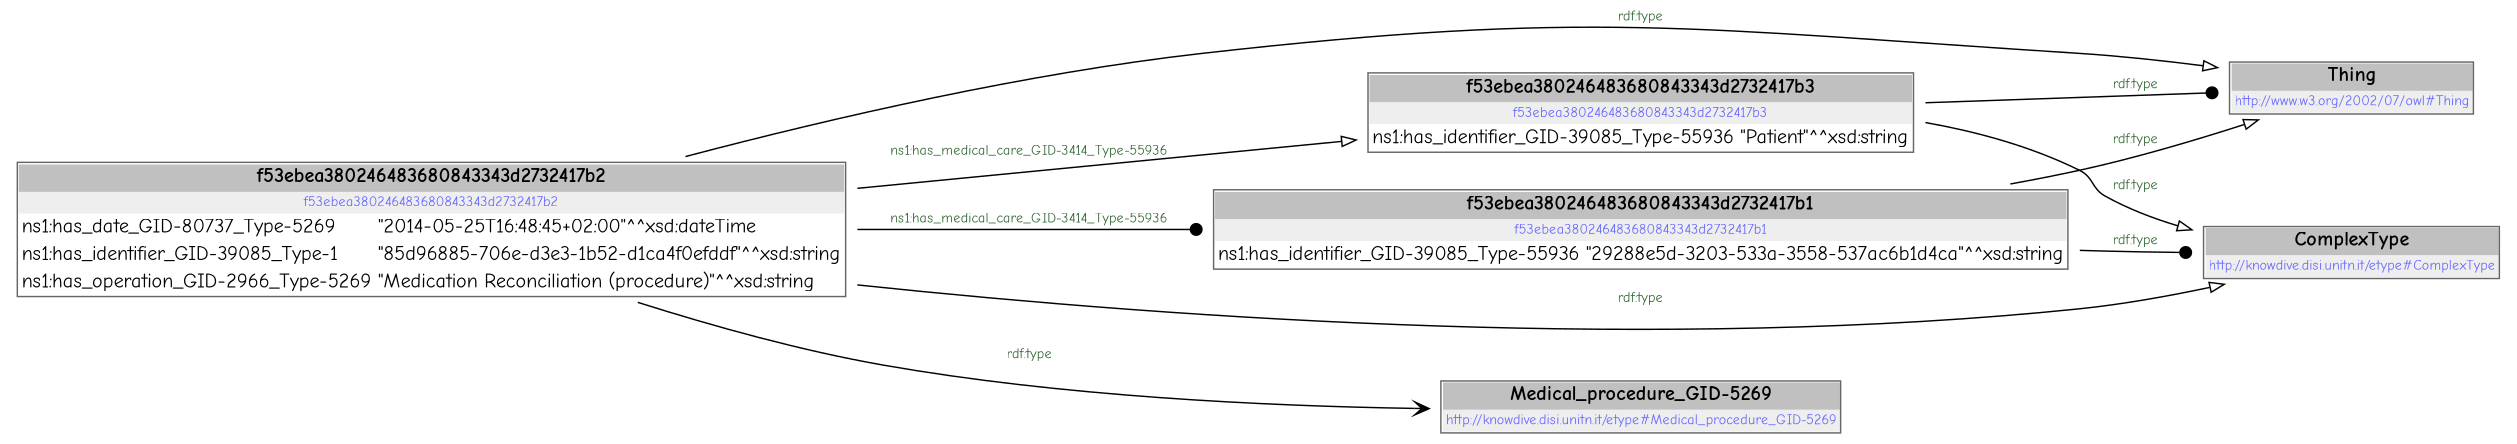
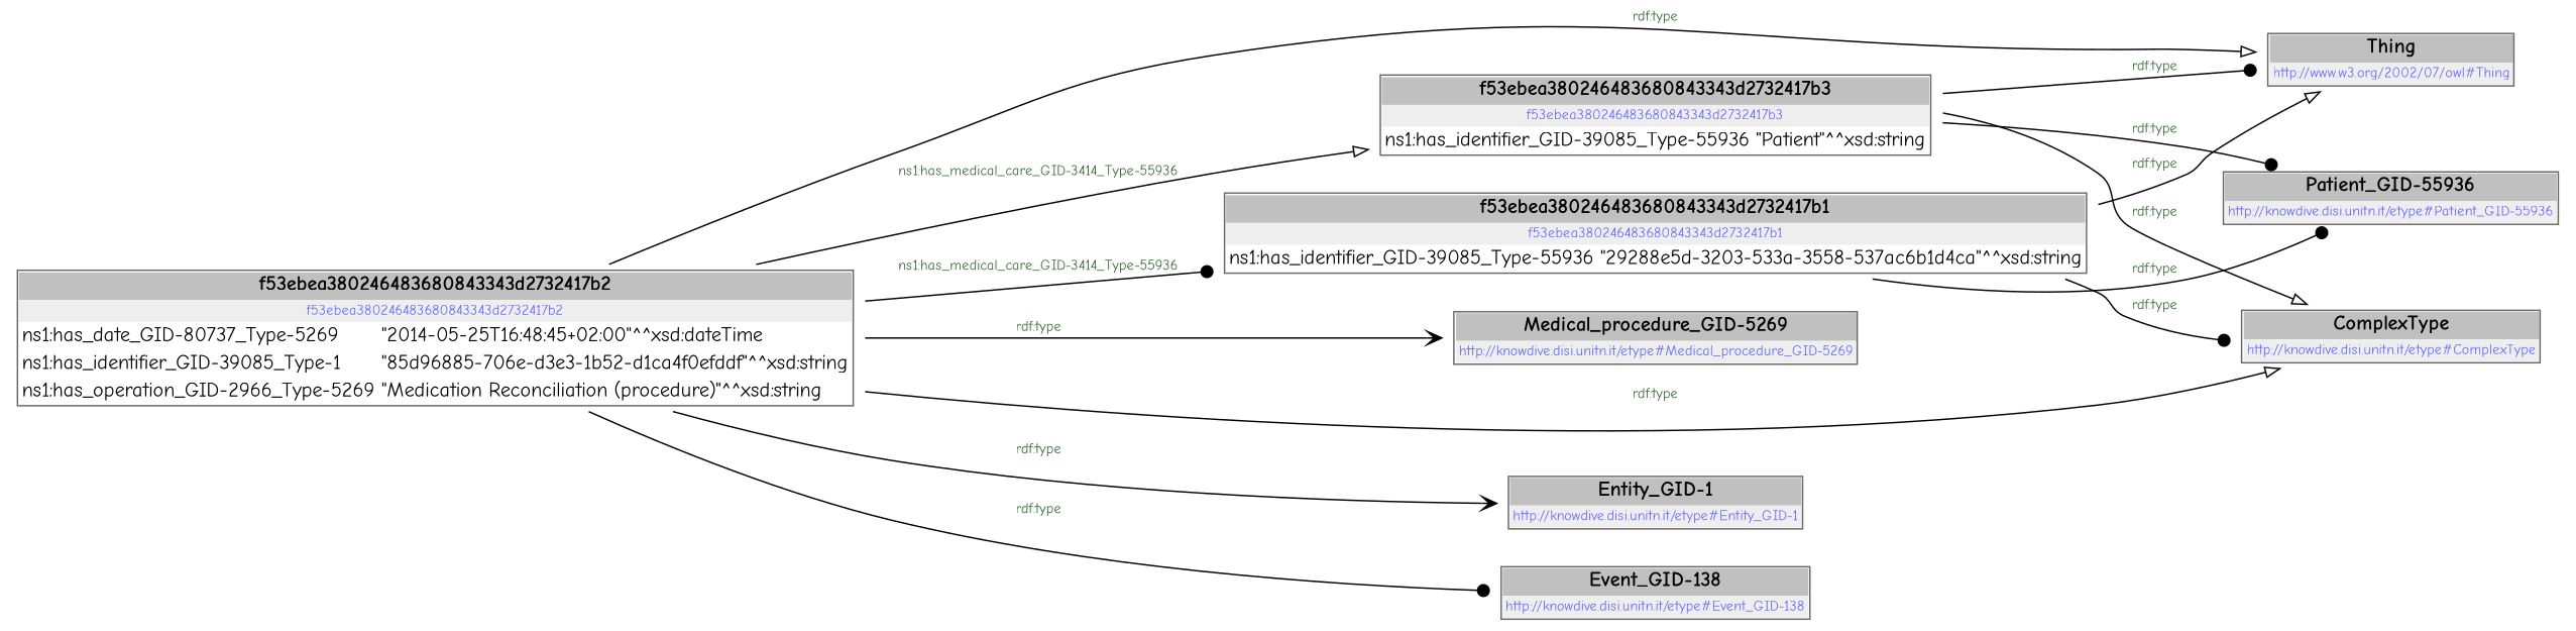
  digraph {
    fontname="Comic Neue"
    rankdir=LR
    node [color=black fontname="Comic Neue" shape=none]
    edge [arrowhead=dot color=BLACK fontname="Comic Neue"]
    n1 [label=< <table color='#666666' cellborder='0' cellspacing='0' border='1'><tr><td colspan='2' bgcolor='grey'><B>f53ebea380246483680843343d2732417b3</B></td></tr><tr><td href='f53ebea380246483680843343d2732417b3' bgcolor='#eeeeee' colspan='2'><font point-size='10' color='#6666ff'>f53ebea380246483680843343d2732417b3</font></td></tr><tr><td align='left'>ns1:has_identifier_GID-39085_Type-55936</td><td align='left'>&quot;Patient&quot;^^xsd:string</td></tr></table> >]
    n2 [label=< <table color='#666666' cellborder='0' cellspacing='0' border='1'><tr><td colspan='2' bgcolor='grey'><B>Thing</B></td></tr><tr><td href='http://www.w3.org/2002/07/owl#Thing' bgcolor='#eeeeee' colspan='2'><font point-size='10' color='#6666ff'>http://www.w3.org/2002/07/owl#Thing</font></td></tr></table> >]
    n3 [label=< <table color='#666666' cellborder='0' cellspacing='0' border='1'><tr><td colspan='2' bgcolor='grey'><B>ComplexType</B></td></tr><tr><td href='http://knowdive.disi.unitn.it/etype#ComplexType' bgcolor='#eeeeee' colspan='2'><font point-size='10' color='#6666ff'>http://knowdive.disi.unitn.it/etype#ComplexType</font></td></tr></table> >]
+   n4 [label=< <table color='#666666' cellborder='0' cellspacing='0' border='1'><tr><td colspan='2' bgcolor='grey'><B>Patient_GID-55936</B></td></tr><tr><td href='http://knowdive.disi.unitn.it/etype#Patient_GID-55936' bgcolor='#eeeeee' colspan='2'><font point-size='10' color='#6666ff'>http://knowdive.disi.unitn.it/etype#Patient_GID-55936</font></td></tr></table> >]
    n5 [label=< <table color='#666666' cellborder='0' cellspacing='0' border='1'><tr><td colspan='2' bgcolor='grey'><B>f53ebea380246483680843343d2732417b2</B></td></tr><tr><td href='f53ebea380246483680843343d2732417b2' bgcolor='#eeeeee' colspan='2'><font point-size='10' color='#6666ff'>f53ebea380246483680843343d2732417b2</font></td></tr><tr><td align='left'>ns1:has_date_GID-80737_Type-5269</td><td align='left'>&quot;2014-05-25T16:48:45+02:00&quot;^^xsd:dateTime</td></tr><tr><td align='left'>ns1:has_identifier_GID-39085_Type-1</td><td align='left'>&quot;85d96885-706e-d3e3-1b52-d1ca4f0efddf&quot;^^xsd:string</td></tr><tr><td align='left'>ns1:has_operation_GID-2966_Type-5269</td><td align='left'>&quot;Medication Reconciliation (procedure)&quot;^^xsd:string</td></tr></table> >]
    n6 [label=< <table color='#666666' cellborder='0' cellspacing='0' border='1'><tr><td colspan='2' bgcolor='grey'><B>Medical_procedure_GID-5269</B></td></tr><tr><td href='http://knowdive.disi.unitn.it/etype#Medical_procedure_GID-5269' bgcolor='#eeeeee' colspan='2'><font point-size='10' color='#6666ff'>http://knowdive.disi.unitn.it/etype#Medical_procedure_GID-5269</font></td></tr></table> >]
    n7 [label=< <table color='#666666' cellborder='0' cellspacing='0' border='1'><tr><td colspan='2' bgcolor='grey'><B>f53ebea380246483680843343d2732417b1</B></td></tr><tr><td href='f53ebea380246483680843343d2732417b1' bgcolor='#eeeeee' colspan='2'><font point-size='10' color='#6666ff'>f53ebea380246483680843343d2732417b1</font></td></tr><tr><td align='left'>ns1:has_identifier_GID-39085_Type-55936</td><td align='left'>&quot;29288e5d-3203-533a-3558-537ac6b1d4ca&quot;^^xsd:string</td></tr></table> >]
+   n8 [label=< <table color='#666666' cellborder='0' cellspacing='0' border='1'><tr><td colspan='2' bgcolor='grey'><B>Entity_GID-1</B></td></tr><tr><td href='http://knowdive.disi.unitn.it/etype#Entity_GID-1' bgcolor='#eeeeee' colspan='2'><font point-size='10' color='#6666ff'>http://knowdive.disi.unitn.it/etype#Entity_GID-1</font></td></tr></table> >]
+   n9 [label=< <table color='#666666' cellborder='0' cellspacing='0' border='1'><tr><td colspan='2' bgcolor='grey'><B>Event_GID-138</B></td></tr><tr><td href='http://knowdive.disi.unitn.it/etype#Event_GID-138' bgcolor='#eeeeee' colspan='2'><font point-size='10' color='#6666ff'>http://knowdive.disi.unitn.it/etype#Event_GID-138</font></td></tr></table> >]
    n1 -> n2 [label=< <font point-size='10' color='#336633'>rdf:type</font> >]
    n1 -> n3 [arrowhead=onormal label=< <font point-size='10' color='#336633'>rdf:type</font> >]
+   n1 -> n4 [label=< <font point-size='10' color='#336633'>rdf:type</font> >]
    n5 -> n1 [arrowhead=onormal label=< <font point-size='10' color='#336633'>ns1:has_medical_care_GID-3414_Type-55936</font> >]
    n5 -> n2 [arrowhead=onormal label=< <font point-size='10' color='#336633'>rdf:type</font> >]
    n5 -> n3 [arrowhead=onormal label=< <font point-size='10' color='#336633'>rdf:type</font> >]
    n5 -> n6 [arrowhead=vee label=< <font point-size='10' color='#336633'>rdf:type</font> >]
    n5 -> n7 [label=< <font point-size='10' color='#336633'>ns1:has_medical_care_GID-3414_Type-55936</font> >]
+   n5 -> n8 [arrowhead=vee label=< <font point-size='10' color='#336633'>rdf:type</font> >]
+   n5 -> n9 [label=< <font point-size='10' color='#336633'>rdf:type</font> >]
    n7 -> n2 [arrowhead=onormal label=< <font point-size='10' color='#336633'>rdf:type</font> >]
    n7 -> n3 [label=< <font point-size='10' color='#336633'>rdf:type</font> >]
+   n7 -> n4 [label=< <font point-size='10' color='#336633'>rdf:type</font> >]
  }
